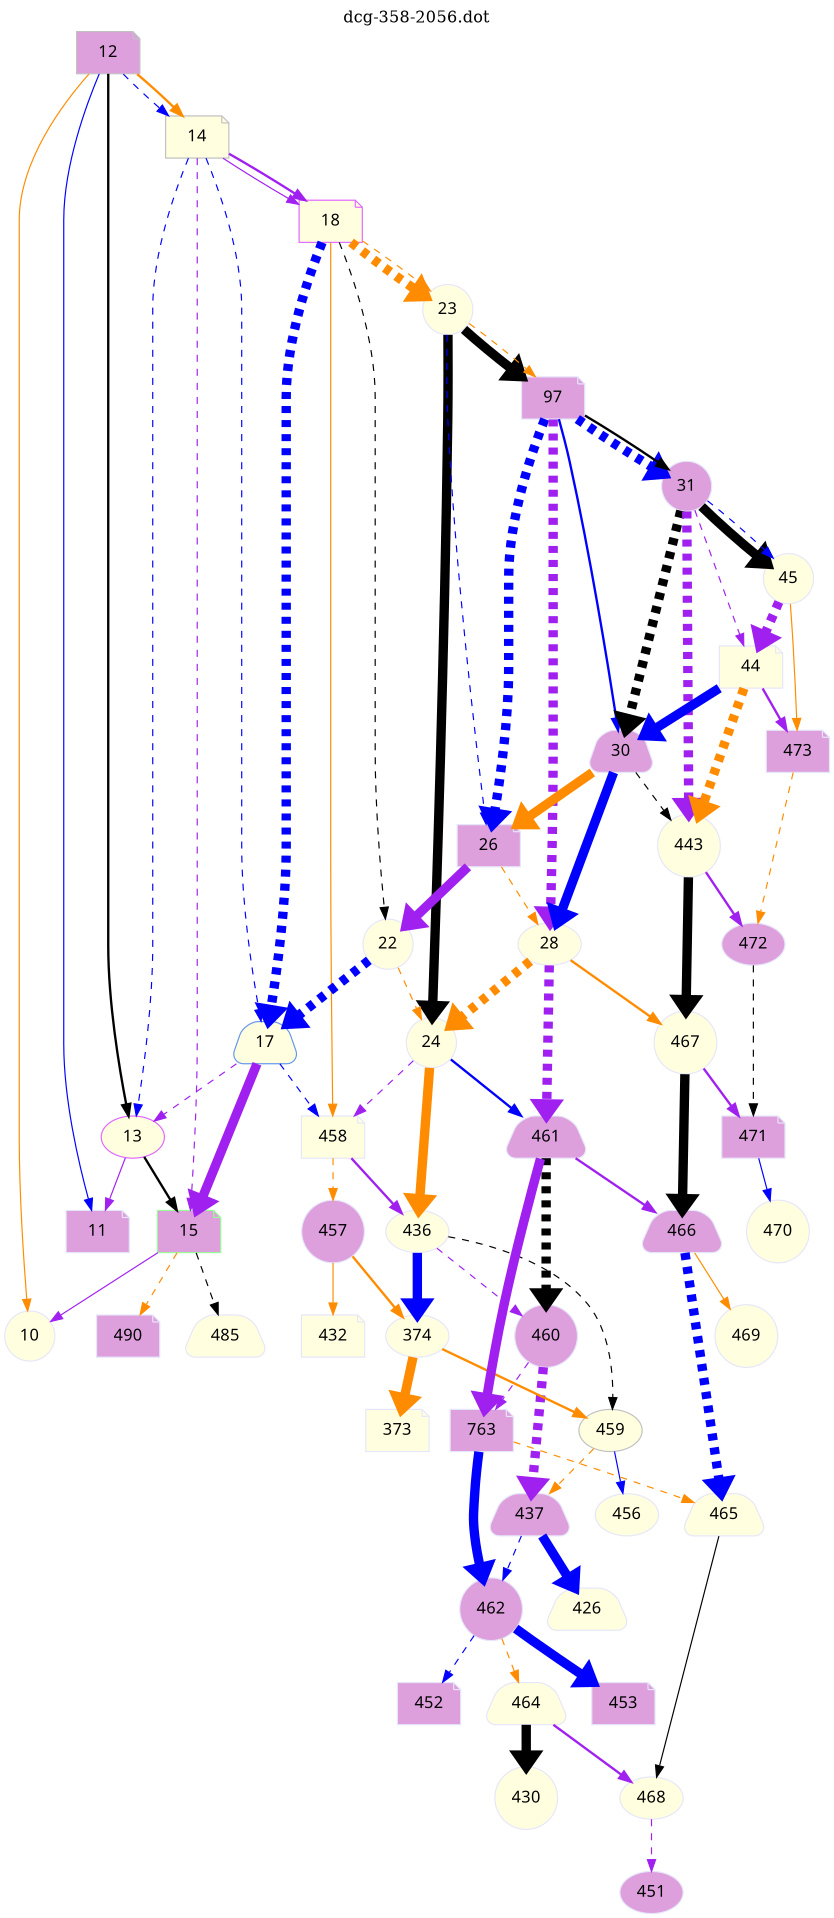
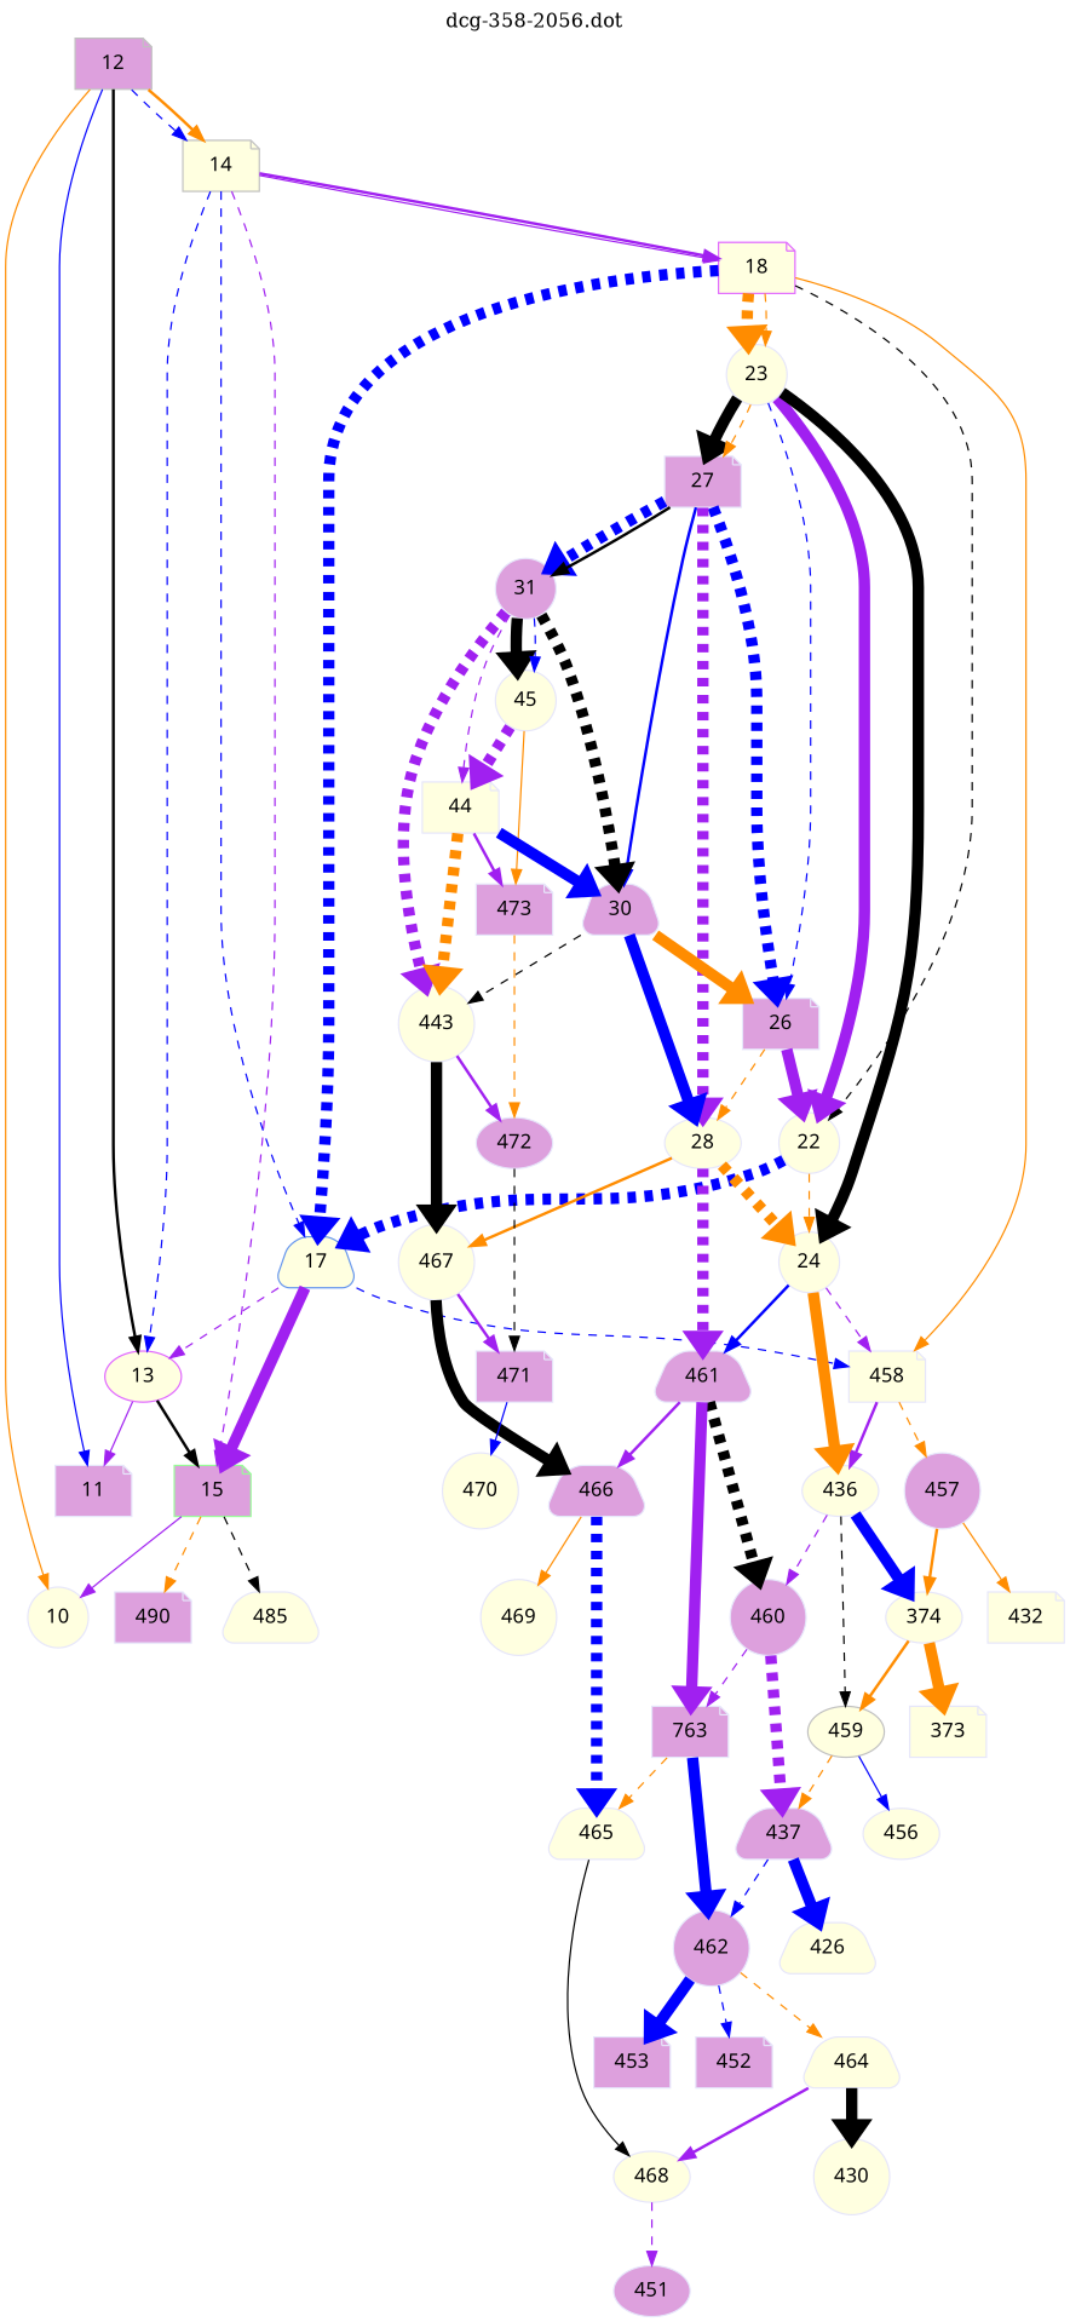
  digraph {
    label="dcg-358-2056.dot"
    labelloc=t
    node [color=lavender fillcolor=lightyellow fontname="sans-serif" shape=note style="rounded,filled"]
    edge [color=purple style=bold]
    n1 [color=grey fillcolor=plum label=12]
    n2 [fillcolor=plum label=11]
    n3 [label=10 shape=circle]
    n4 [color=grey label=14]
    n5 [color=mediumorchid1 label=13 shape=ellipse]
    n6 [color=palegreen fillcolor=plum label=15]
    n7 [color=mediumorchid1 label=18]
    n8 [color=cornflowerblue label=17 shape=trapezium]
    n9 [label=485 shape=trapezium]
    n10 [fillcolor=plum label=490]
    n11 [label=458]
    n12 [label=23 shape=circle]
    n13 [label=22 shape=circle]
    n14 [label=436 shape=ellipse]
    n15 [fillcolor=plum label=457 shape=circle]
    n16 [label=24 shape=circle]
-   n17 [fillcolor=plum label=97]
+   n17 [fillcolor=plum label=27]
    n18 [fillcolor=plum label=26]
    n19 [fillcolor=plum label=460 shape=circle]
    n20 [label=374 shape=ellipse]
    n21 [color=grey label=459 shape=ellipse]
    n22 [label=432]
    n23 [fillcolor=plum label=461 shape=trapezium]
    n24 [label=28 shape=ellipse]
    n25 [fillcolor=plum label=31 shape=circle]
    n26 [fillcolor=plum label=30 shape=trapezium]
    n27 [fillcolor=plum label=466 shape=trapezium]
    n28 [fillcolor=plum label=763]
    n29 [label=467 shape=circle]
    n30 [label=443 shape=circle]
    n31 [label=45 shape=circle]
    n32 [label=44]
    n33 [fillcolor=plum label=471]
    n34 [fillcolor=plum label=472 shape=ellipse]
    n35 [fillcolor=plum label=473]
    n36 [label=470 shape=circle]
    n37 [label=465 shape=trapezium]
    n38 [label=469 shape=circle]
    n39 [label=468 shape=ellipse]
    n40 [label=464 shape=trapezium]
    n41 [label=430 shape=circle]
    n42 [fillcolor=plum label=451 shape=ellipse]
    n43 [fillcolor=plum label=437 shape=trapezium]
    n44 [fillcolor=plum label=462 shape=circle]
    n45 [label=426 shape=trapezium]
    n46 [fillcolor=plum label=453]
    n47 [fillcolor=plum label=452]
    n48 [label=373]
    n49 [label=456 shape=ellipse]
    n1 -> n2 [color=blue penwidth=1]
    n1 -> n3 [color=darkorange penwidth=1]
    n1 -> n4 [color=blue penwidth=1 style=dashed]
    n1 -> n4 [color=darkorange]
    n1 -> n5 [color=black]
    n4 -> n5 [color=blue penwidth=1 style=dashed]
    n4 -> n6 [penwidth=1 style=dashed]
    n4 -> n7 [penwidth=1]
    n4 -> n7
    n4 -> n8 [color=blue style=dashed]
    n5 -> n2 [penwidth=1]
    n5 -> n6 [color=black]
    n6 -> n3 [penwidth=1]
    n6 -> n9 [color=black penwidth=1 style=dashed]
    n6 -> n10 [color=darkorange style=dashed]
    n7 -> n8 [color=blue penwidth=8 style=dashed]
    n7 -> n11 [color=darkorange penwidth=1]
    n7 -> n12 [color=darkorange penwidth=8 style=dashed]
    n7 -> n12 [color=darkorange style=dashed]
    n7 -> n13 [color=black style=dashed]
    n8 -> n5 [penwidth=1 style=dashed]
    n8 -> n6 [penwidth=8]
    n8 -> n11 [color=blue style=dashed]
    n11 -> n14
    n11 -> n15 [color=darkorange penwidth=1 style=dashed]
+   n12 -> n13 [penwidth=8]
    n12 -> n16 [color=black penwidth=8]
    n12 -> n17 [color=black penwidth=8]
    n12 -> n17 [color=darkorange style=dashed]
    n12 -> n18 [color=blue style=dashed]
    n13 -> n8 [color=blue penwidth=8 style=dashed]
    n13 -> n16 [color=darkorange style=dashed]
    n14 -> n19 [style=dashed]
    n14 -> n20 [color=blue penwidth=8]
    n14 -> n21 [color=black penwidth=1 style=dashed]
    n15 -> n20 [color=darkorange]
    n15 -> n22 [color=darkorange penwidth=1]
    n16 -> n11 [penwidth=1 style=dashed]
    n16 -> n14 [color=darkorange penwidth=8]
    n16 -> n23 [color=blue]
    n17 -> n18 [color=blue penwidth=8 style=dashed]
    n17 -> n24 [penwidth=8 style=dashed]
    n17 -> n25 [color=blue penwidth=8 style=dashed]
    n17 -> n25 [color=black]
    n17 -> n26 [color=blue]
    n18 -> n13 [penwidth=8]
    n18 -> n24 [color=darkorange style=dashed]
    n19 -> n28 [style=dashed]
    n19 -> n43 [penwidth=8 style=dashed]
    n20 -> n21 [color=darkorange]
    n20 -> n48 [color=darkorange penwidth=8]
    n21 -> n43 [color=darkorange style=dashed]
    n21 -> n49 [color=blue penwidth=1]
    n23 -> n19 [color=black penwidth=8 style=dashed]
    n23 -> n27
    n23 -> n28 [penwidth=8]
    n24 -> n16 [color=darkorange penwidth=8 style=dashed]
    n24 -> n23 [penwidth=8 style=dashed]
    n24 -> n29 [color=darkorange]
    n25 -> n26 [color=black penwidth=8 style=dashed]
    n25 -> n30 [penwidth=8 style=dashed]
    n25 -> n31 [color=black penwidth=8]
    n25 -> n31 [color=blue style=dashed]
    n25 -> n32 [style=dashed]
    n26 -> n18 [color=darkorange penwidth=8]
    n26 -> n24 [color=blue penwidth=8]
    n26 -> n30 [color=black style=dashed]
    n27 -> n37 [color=blue penwidth=8 style=dashed]
    n27 -> n38 [color=darkorange penwidth=1]
    n28 -> n37 [color=darkorange style=dashed]
    n28 -> n44 [color=blue penwidth=8]
    n29 -> n27 [color=black penwidth=8]
    n29 -> n33
    n30 -> n29 [color=black penwidth=8]
    n30 -> n34
    n31 -> n32 [penwidth=8 style=dashed]
    n31 -> n35 [color=darkorange penwidth=1]
    n32 -> n26 [color=blue penwidth=8]
    n32 -> n30 [color=darkorange penwidth=8 style=dashed]
    n32 -> n35
    n33 -> n36 [color=blue penwidth=1]
    n34 -> n33 [color=black penwidth=1 style=dashed]
    n35 -> n34 [color=darkorange penwidth=1 style=dashed]
    n37 -> n39 [color=black penwidth=1]
    n39 -> n42 [penwidth=1 style=dashed]
    n40 -> n39
    n40 -> n41 [color=black penwidth=8]
    n43 -> n44 [color=blue style=dashed]
    n43 -> n45 [color=blue penwidth=8]
    n44 -> n40 [color=darkorange style=dashed]
    n44 -> n46 [color=blue penwidth=8]
    n44 -> n47 [color=blue penwidth=1 style=dashed]
  }
